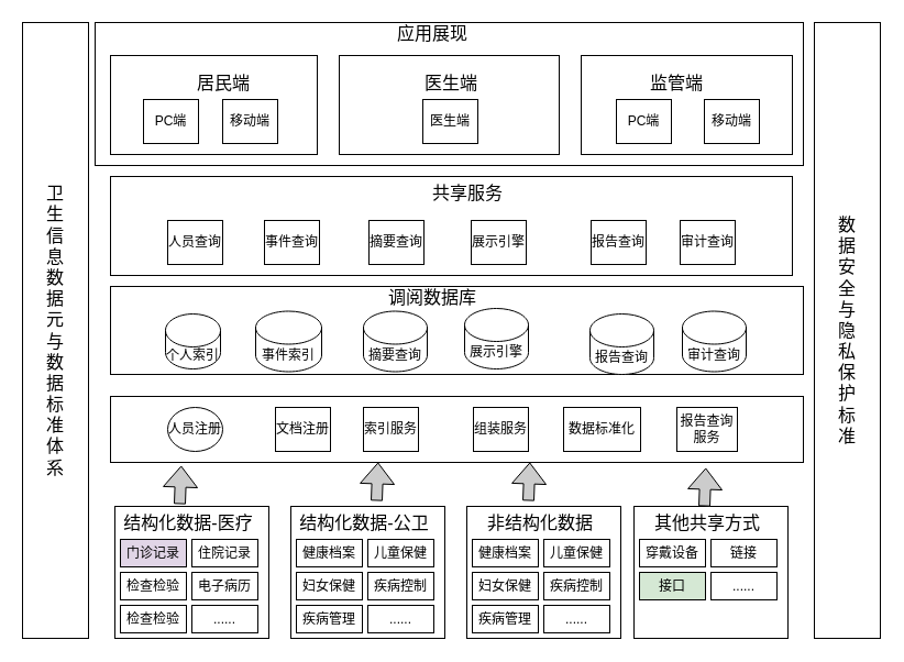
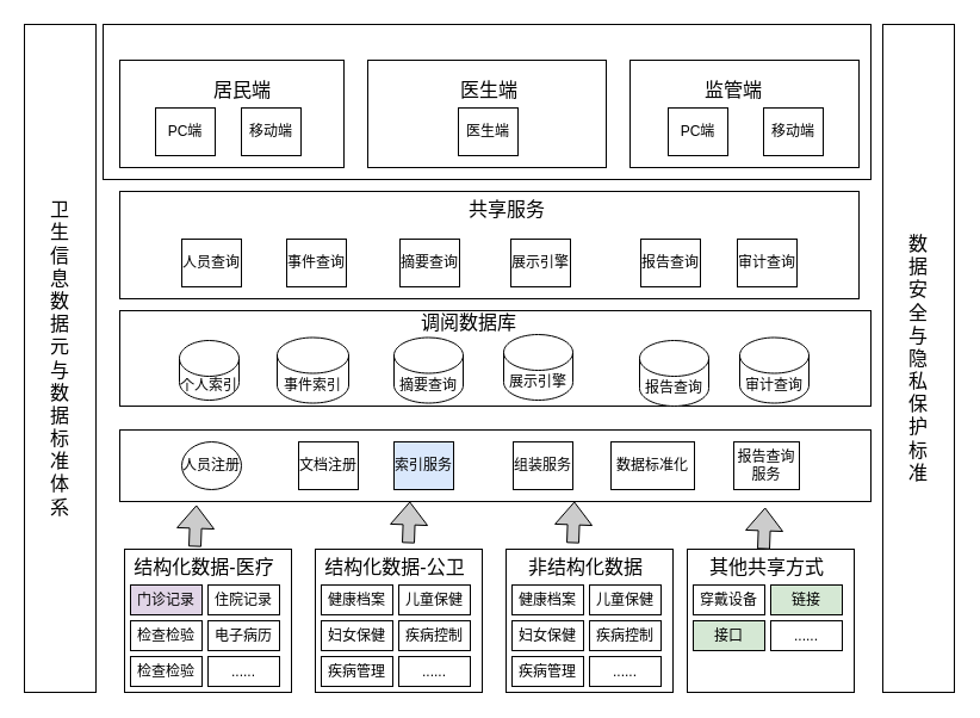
  <mxCell id="0" />
  <mxCell id="1" parent="0" />
  <mxCell id="2" value="&lt;font style=&quot;font-size: 16px&quot;&gt;卫&lt;br&gt;生&lt;br&gt;信&lt;br&gt;息&lt;br&gt;数&lt;br&gt;据&lt;br&gt;元&lt;br&gt;与&lt;br&gt;数&lt;br&gt;据&lt;br&gt;标&lt;br&gt;准&lt;br&gt;体&lt;br&gt;系&lt;/font&gt;" style="rounded=0;whiteSpace=wrap;html=1;" vertex="1" parent="1"><mxGeometry x="20" y="20" width="60" height="560" as="geometry" /></mxCell>
  <mxCell id="3" value="&lt;font style=&quot;font-size: 16px&quot;&gt;数&lt;br&gt;据&lt;br&gt;安&lt;br&gt;全&lt;br&gt;与&lt;br&gt;隐&lt;br&gt;私&lt;br&gt;保&lt;br&gt;护&lt;br&gt;标&lt;br&gt;准&lt;/font&gt;" style="rounded=0;whiteSpace=wrap;html=1;" vertex="1" parent="1"><mxGeometry x="740" y="20" width="60" height="560" as="geometry" /></mxCell>
  <mxCell id="4" value="" style="rounded=0;whiteSpace=wrap;html=1;" vertex="1" parent="1"><mxGeometry x="86" y="20" width="644" height="130" as="geometry" /></mxCell>
  <mxCell id="5" value="" style="rounded=0;whiteSpace=wrap;html=1;" vertex="1" parent="1"><mxGeometry x="100" y="50" width="188" height="90" as="geometry" /></mxCell>
  <mxCell id="6" value="PC端" style="rounded=0;whiteSpace=wrap;html=1;" vertex="1" parent="1"><mxGeometry x="130" y="90" width="50" height="40" as="geometry" /></mxCell>
  <mxCell id="7" value="移动端" style="rounded=0;whiteSpace=wrap;html=1;" vertex="1" parent="1"><mxGeometry x="202" y="90" width="50" height="40" as="geometry" /></mxCell>
  <mxCell id="8" value="居民端" style="text;html=1;strokeColor=none;fillColor=none;align=center;verticalAlign=middle;whiteSpace=wrap;rounded=0;fontSize=16;" vertex="1" parent="1"><mxGeometry x="158" y="60" width="90" height="30" as="geometry" /></mxCell>
  <mxCell id="9" value="" style="rounded=0;whiteSpace=wrap;html=1;" vertex="1" parent="1"><mxGeometry x="308" y="50" width="200" height="90" as="geometry" /></mxCell>
- <mxCell id="10" value="应用展现" style="text;html=1;strokeColor=none;fillColor=none;align=center;verticalAlign=middle;whiteSpace=wrap;rounded=0;fontSize=16;" vertex="1" parent="1"><mxGeometry x="350" y="20" width="86" height="20" as="geometry" /></mxCell>
  <mxCell id="11" value="医生端" style="text;html=1;strokeColor=none;fillColor=none;align=center;verticalAlign=middle;whiteSpace=wrap;rounded=0;fontSize=16;" vertex="1" parent="1"><mxGeometry x="365" y="60" width="90" height="30" as="geometry" /></mxCell>
  <mxCell id="12" value="医生端" style="rounded=0;whiteSpace=wrap;html=1;" vertex="1" parent="1"><mxGeometry x="384" y="90" width="50" height="40" as="geometry" /></mxCell>
  <mxCell id="13" value="" style="rounded=0;whiteSpace=wrap;html=1;" vertex="1" parent="1"><mxGeometry x="528" y="50" width="192" height="90" as="geometry" /></mxCell>
  <mxCell id="14" value="监管端" style="text;html=1;strokeColor=none;fillColor=none;align=center;verticalAlign=middle;whiteSpace=wrap;rounded=0;fontSize=16;" vertex="1" parent="1"><mxGeometry x="570" y="60" width="90" height="30" as="geometry" /></mxCell>
  <mxCell id="15" value="PC端" style="rounded=0;whiteSpace=wrap;html=1;" vertex="1" parent="1"><mxGeometry x="560" y="90" width="50" height="40" as="geometry" /></mxCell>
  <mxCell id="16" value="移动端" style="rounded=0;whiteSpace=wrap;html=1;" vertex="1" parent="1"><mxGeometry x="640" y="90" width="50" height="40" as="geometry" /></mxCell>
  <mxCell id="17" value="" style="rounded=0;whiteSpace=wrap;html=1;fontSize=16;" vertex="1" parent="1"><mxGeometry x="100" y="160" width="620" height="90" as="geometry" /></mxCell>
  <mxCell id="18" value="人员查询" style="rounded=0;whiteSpace=wrap;html=1;" vertex="1" parent="1"><mxGeometry x="152" y="200" width="50" height="40" as="geometry" /></mxCell>
  <mxCell id="19" value="事件查询" style="rounded=0;whiteSpace=wrap;html=1;" vertex="1" parent="1"><mxGeometry x="240" y="200" width="50" height="40" as="geometry" /></mxCell>
  <mxCell id="20" value="摘要查询" style="rounded=0;whiteSpace=wrap;html=1;" vertex="1" parent="1"><mxGeometry x="335" y="200" width="50" height="40" as="geometry" /></mxCell>
  <mxCell id="21" value="展示引擎" style="rounded=0;whiteSpace=wrap;html=1;" vertex="1" parent="1"><mxGeometry x="428" y="200" width="50" height="40" as="geometry" /></mxCell>
  <mxCell id="22" value="报告查询" style="rounded=0;whiteSpace=wrap;html=1;" vertex="1" parent="1"><mxGeometry x="537" y="200" width="50" height="40" as="geometry" /></mxCell>
  <mxCell id="23" value="审计查询" style="rounded=0;whiteSpace=wrap;html=1;" vertex="1" parent="1"><mxGeometry x="618" y="200" width="50" height="40" as="geometry" /></mxCell>
  <mxCell id="24" value="" style="rounded=0;whiteSpace=wrap;html=1;fontSize=16;" vertex="1" parent="1"><mxGeometry x="100" y="260" width="630" height="80" as="geometry" /></mxCell>
  <mxCell id="25" value="个人索引" style="shape=cylinder3;whiteSpace=wrap;html=1;boundedLbl=1;backgroundOutline=1;size=15;fontSize=12;" vertex="1" parent="1"><mxGeometry x="150" y="285" width="50" height="50" as="geometry" /></mxCell>
  <mxCell id="26" value="事件索引" style="shape=cylinder3;whiteSpace=wrap;html=1;boundedLbl=1;backgroundOutline=1;size=15;fontSize=12;" vertex="1" parent="1"><mxGeometry x="232" y="282.5" width="60" height="55" as="geometry" /></mxCell>
  <mxCell id="27" value="摘要查询" style="shape=cylinder3;whiteSpace=wrap;html=1;boundedLbl=1;backgroundOutline=1;size=15;fontSize=12;" vertex="1" parent="1"><mxGeometry x="330" y="282.5" width="58" height="55" as="geometry" /></mxCell>
  <mxCell id="28" value="展示引擎" style="shape=cylinder3;whiteSpace=wrap;html=1;boundedLbl=1;backgroundOutline=1;size=15;fontSize=12;" vertex="1" parent="1"><mxGeometry x="422" y="280" width="58" height="55" as="geometry" /></mxCell>
  <mxCell id="29" value="报告查询" style="shape=cylinder3;whiteSpace=wrap;html=1;boundedLbl=1;backgroundOutline=1;size=15;fontSize=12;" vertex="1" parent="1"><mxGeometry x="536" y="285" width="58" height="55" as="geometry" /></mxCell>
  <mxCell id="30" value="审计查询" style="shape=cylinder3;whiteSpace=wrap;html=1;boundedLbl=1;backgroundOutline=1;size=15;fontSize=12;" vertex="1" parent="1"><mxGeometry x="620" y="282.5" width="58" height="55" as="geometry" /></mxCell>
  <mxCell id="31" value="" style="rounded=0;whiteSpace=wrap;html=1;fontSize=16;" vertex="1" parent="1"><mxGeometry x="100" y="360" width="630" height="60" as="geometry" /></mxCell>
  <mxCell id="32" value="人员注册" style="ellipse;whiteSpace=wrap;html=1;" vertex="1" parent="1"><mxGeometry x="152" y="370" width="50" height="40" as="geometry" /></mxCell>
  <mxCell id="33" value="文档注册" style="rounded=0;whiteSpace=wrap;html=1;" vertex="1" parent="1"><mxGeometry x="250" y="370" width="50" height="40" as="geometry" /></mxCell>
- <mxCell id="34" value="索引服务" style="rounded=0;whiteSpace=wrap;html=1;" vertex="1" parent="1"><mxGeometry x="330" y="370" width="50" height="40" as="geometry" /></mxCell>
+ <mxCell id="34" value="索引服务" style="rounded=0;whiteSpace=wrap;html=1;fillColor=#dae8fc;" vertex="1" parent="1"><mxGeometry x="330" y="370" width="50" height="40" as="geometry" /></mxCell>
  <mxCell id="35" value="组装服务" style="rounded=0;whiteSpace=wrap;html=1;" vertex="1" parent="1"><mxGeometry x="430" y="370" width="50" height="40" as="geometry" /></mxCell>
  <mxCell id="36" value="数据标准化" style="rounded=0;whiteSpace=wrap;html=1;" vertex="1" parent="1"><mxGeometry x="512" y="370" width="70" height="40" as="geometry" /></mxCell>
  <mxCell id="37" value="报告查询服务" style="rounded=0;whiteSpace=wrap;html=1;" vertex="1" parent="1"><mxGeometry x="615" y="370" width="55" height="40" as="geometry" /></mxCell>
  <mxCell id="38" value="" style="rounded=0;whiteSpace=wrap;html=1;fontSize=12;" vertex="1" parent="1"><mxGeometry x="104" y="460" width="140" height="120" as="geometry" /></mxCell>
  <mxCell id="39" value="结构化数据-医疗" style="text;html=1;strokeColor=none;fillColor=none;align=center;verticalAlign=middle;whiteSpace=wrap;rounded=0;fontSize=16;" vertex="1" parent="1"><mxGeometry x="108" y="460" width="126" height="30" as="geometry" /></mxCell>
  <mxCell id="40" value="门诊记录" style="rounded=0;whiteSpace=wrap;html=1;fontSize=12;fillColor=#e1d5e7;" vertex="1" parent="1"><mxGeometry x="109" y="490" width="60" height="25" as="geometry" /></mxCell>
  <mxCell id="41" value="住院记录" style="rounded=0;whiteSpace=wrap;html=1;fontSize=12;" vertex="1" parent="1"><mxGeometry x="174" y="490" width="60" height="25" as="geometry" /></mxCell>
  <mxCell id="42" value="检查检验" style="rounded=0;whiteSpace=wrap;html=1;fontSize=12;" vertex="1" parent="1"><mxGeometry x="109" y="520" width="60" height="25" as="geometry" /></mxCell>
  <mxCell id="43" value="电子病历" style="rounded=0;whiteSpace=wrap;html=1;fontSize=12;" vertex="1" parent="1"><mxGeometry x="174" y="520" width="60" height="25" as="geometry" /></mxCell>
  <mxCell id="44" value="检查检验" style="rounded=0;whiteSpace=wrap;html=1;fontSize=12;" vertex="1" parent="1"><mxGeometry x="109" y="550" width="60" height="25" as="geometry" /></mxCell>
  <mxCell id="45" value="......" style="rounded=0;whiteSpace=wrap;html=1;fontSize=12;" vertex="1" parent="1"><mxGeometry x="174" y="550" width="60" height="25" as="geometry" /></mxCell>
  <mxCell id="46" value="" style="rounded=0;whiteSpace=wrap;html=1;fontSize=12;" vertex="1" parent="1"><mxGeometry x="264" y="460" width="140" height="120" as="geometry" /></mxCell>
  <mxCell id="47" value="结构化数据-公卫" style="text;html=1;strokeColor=none;fillColor=none;align=center;verticalAlign=middle;whiteSpace=wrap;rounded=0;fontSize=16;" vertex="1" parent="1"><mxGeometry x="268" y="460" width="126" height="30" as="geometry" /></mxCell>
  <mxCell id="48" value="健康档案" style="rounded=0;whiteSpace=wrap;html=1;fontSize=12;" vertex="1" parent="1"><mxGeometry x="269" y="490" width="60" height="25" as="geometry" /></mxCell>
  <mxCell id="49" value="儿童保健" style="rounded=0;whiteSpace=wrap;html=1;fontSize=12;" vertex="1" parent="1"><mxGeometry x="334" y="490" width="60" height="25" as="geometry" /></mxCell>
  <mxCell id="50" value="妇女保健" style="rounded=0;whiteSpace=wrap;html=1;fontSize=12;" vertex="1" parent="1"><mxGeometry x="269" y="520" width="60" height="25" as="geometry" /></mxCell>
  <mxCell id="51" value="疾病控制" style="rounded=0;whiteSpace=wrap;html=1;fontSize=12;" vertex="1" parent="1"><mxGeometry x="334" y="520" width="60" height="25" as="geometry" /></mxCell>
  <mxCell id="52" value="疾病管理" style="rounded=0;whiteSpace=wrap;html=1;fontSize=12;" vertex="1" parent="1"><mxGeometry x="269" y="550" width="60" height="25" as="geometry" /></mxCell>
  <mxCell id="53" value="......" style="rounded=0;whiteSpace=wrap;html=1;fontSize=12;" vertex="1" parent="1"><mxGeometry x="334" y="550" width="60" height="25" as="geometry" /></mxCell>
  <mxCell id="54" value="" style="rounded=0;whiteSpace=wrap;html=1;fontSize=12;" vertex="1" parent="1"><mxGeometry x="424" y="460" width="140" height="120" as="geometry" /></mxCell>
  <mxCell id="55" value="非结构化数据" style="text;html=1;strokeColor=none;fillColor=none;align=center;verticalAlign=middle;whiteSpace=wrap;rounded=0;fontSize=16;" vertex="1" parent="1"><mxGeometry x="428" y="460" width="126" height="30" as="geometry" /></mxCell>
  <mxCell id="56" value="健康档案" style="rounded=0;whiteSpace=wrap;html=1;fontSize=12;" vertex="1" parent="1"><mxGeometry x="429" y="490" width="60" height="25" as="geometry" /></mxCell>
  <mxCell id="57" value="儿童保健" style="rounded=0;whiteSpace=wrap;html=1;fontSize=12;" vertex="1" parent="1"><mxGeometry x="494" y="490" width="60" height="25" as="geometry" /></mxCell>
  <mxCell id="58" value="妇女保健" style="rounded=0;whiteSpace=wrap;html=1;fontSize=12;" vertex="1" parent="1"><mxGeometry x="429" y="520" width="60" height="25" as="geometry" /></mxCell>
  <mxCell id="59" value="疾病控制" style="rounded=0;whiteSpace=wrap;html=1;fontSize=12;" vertex="1" parent="1"><mxGeometry x="494" y="520" width="60" height="25" as="geometry" /></mxCell>
  <mxCell id="60" value="疾病管理" style="rounded=0;whiteSpace=wrap;html=1;fontSize=12;" vertex="1" parent="1"><mxGeometry x="429" y="550" width="60" height="25" as="geometry" /></mxCell>
  <mxCell id="61" value="......" style="rounded=0;whiteSpace=wrap;html=1;fontSize=12;" vertex="1" parent="1"><mxGeometry x="494" y="550" width="60" height="25" as="geometry" /></mxCell>
  <mxCell id="62" value="" style="rounded=0;whiteSpace=wrap;html=1;fontSize=12;" vertex="1" parent="1"><mxGeometry x="576" y="460" width="140" height="120" as="geometry" /></mxCell>
  <mxCell id="63" value="其他共享方式" style="text;html=1;strokeColor=none;fillColor=none;align=center;verticalAlign=middle;whiteSpace=wrap;rounded=0;fontSize=16;" vertex="1" parent="1"><mxGeometry x="580" y="460" width="126" height="30" as="geometry" /></mxCell>
  <mxCell id="64" value="穿戴设备" style="rounded=0;whiteSpace=wrap;html=1;fontSize=12;" vertex="1" parent="1"><mxGeometry x="581" y="490" width="60" height="25" as="geometry" /></mxCell>
- <mxCell id="65" value="链接" style="rounded=0;whiteSpace=wrap;html=1;fontSize=12;" vertex="1" parent="1"><mxGeometry x="646" y="490" width="60" height="25" as="geometry" /></mxCell>
+ <mxCell id="65" value="链接" style="rounded=0;whiteSpace=wrap;html=1;fontSize=12;fillColor=#d5e8d4;" vertex="1" parent="1"><mxGeometry x="646" y="490" width="60" height="25" as="geometry" /></mxCell>
  <mxCell id="66" value="接口" style="rounded=0;whiteSpace=wrap;html=1;fontSize=12;fillColor=#d5e8d4;" vertex="1" parent="1"><mxGeometry x="581" y="520" width="60" height="25" as="geometry" /></mxCell>
  <mxCell id="67" value="......" style="rounded=0;whiteSpace=wrap;html=1;fontSize=12;" vertex="1" parent="1"><mxGeometry x="646" y="520" width="60" height="25" as="geometry" /></mxCell>
  <mxCell id="68" value="共享服务" style="text;html=1;strokeColor=none;fillColor=none;align=center;verticalAlign=middle;whiteSpace=wrap;rounded=0;fontSize=16;" vertex="1" parent="1"><mxGeometry x="380" y="160" width="90" height="30" as="geometry" /></mxCell>
  <mxCell id="69" value="调阅数据库" style="text;html=1;strokeColor=none;fillColor=none;align=center;verticalAlign=middle;whiteSpace=wrap;rounded=0;fontSize=16;" vertex="1" parent="1"><mxGeometry x="348" y="255" width="90" height="30" as="geometry" /></mxCell>
  <mxCell id="70" value="" style="shape=flexArrow;endArrow=classic;html=1;fontSize=12;fillColor=#CCCCCC;exitX=0.365;exitY=-0.167;exitDx=0;exitDy=0;exitPerimeter=0;entryX=0.102;entryY=1.05;entryDx=0;entryDy=0;entryPerimeter=0;" edge="1" parent="1" target="31"><mxGeometry width="50" height="50" relative="1" as="geometry"><mxPoint x="162.99" y="457.99" as="sourcePoint" /><mxPoint x="170" y="430" as="targetPoint" /></mxGeometry></mxCell>
  <mxCell id="71" value="" style="shape=flexArrow;endArrow=classic;html=1;fontSize=12;fillColor=#CCCCCC;exitX=0.365;exitY=-0.167;exitDx=0;exitDy=0;exitPerimeter=0;entryX=0.102;entryY=1.05;entryDx=0;entryDy=0;entryPerimeter=0;" edge="1" parent="1"><mxGeometry width="50" height="50" relative="1" as="geometry"><mxPoint x="342" y="454.99" as="sourcePoint" /><mxPoint x="343.27" y="420" as="targetPoint" /></mxGeometry></mxCell>
  <mxCell id="72" value="" style="shape=flexArrow;endArrow=classic;html=1;fontSize=12;fillColor=#CCCCCC;exitX=0.365;exitY=-0.167;exitDx=0;exitDy=0;exitPerimeter=0;entryX=0.102;entryY=1.05;entryDx=0;entryDy=0;entryPerimeter=0;" edge="1" parent="1"><mxGeometry width="50" height="50" relative="1" as="geometry"><mxPoint x="480" y="454.99" as="sourcePoint" /><mxPoint x="481.27" y="420" as="targetPoint" /></mxGeometry></mxCell>
  <mxCell id="73" value="" style="shape=flexArrow;endArrow=classic;html=1;fontSize=12;fillColor=#CCCCCC;exitX=0.365;exitY=-0.167;exitDx=0;exitDy=0;exitPerimeter=0;entryX=0.102;entryY=1.05;entryDx=0;entryDy=0;entryPerimeter=0;" edge="1" parent="1"><mxGeometry width="50" height="50" relative="1" as="geometry"><mxPoint x="640" y="460" as="sourcePoint" /><mxPoint x="641.27" y="425.01" as="targetPoint" /></mxGeometry></mxCell>
